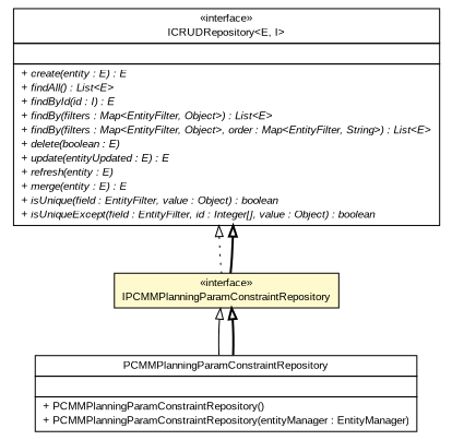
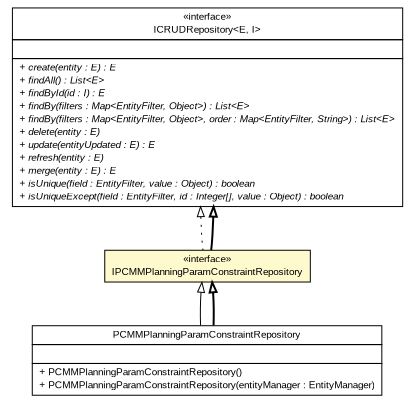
  digraph {
    nodesep=0.25
    ranksep=0.5
    node [fontcolor=black fontname=arial fontsize=10.0 shape=plaintext]
    edge [arrowtail=empty dir=back fontname=arial fontsize=10 headport=p labelfontname=arial labelfontsize=10 style=bold tailport=p]
-   n1 [label=<<table title="gov.sandia.cf.dao.ICRUDRepository" border="0" cellborder="1" cellspacing="0" cellpadding="2" port="p" href="./ICRUDRepository.html"> 		<tr><td><table border="0" cellspacing="0" cellpadding="1"> <tr><td align="center" balign="center"> &#171;interface&#187; </td></tr> <tr><td align="center" balign="center"> ICRUDRepository&lt;E, I&gt; </td></tr> 		</table></td></tr> 		<tr><td><table border="0" cellspacing="0" cellpadding="1"> <tr><td align="left" balign="left">  </td></tr> 		</table></td></tr> 		<tr><td><table border="0" cellspacing="0" cellpadding="1"> <tr><td align="left" balign="left"><font face="arial italic" point-size="10.0"> + create(entity : E) : E </font></td></tr> <tr><td align="left" balign="left"><font face="arial italic" point-size="10.0"> + findAll() : List&lt;E&gt; </font></td></tr> <tr><td align="left" balign="left"><font face="arial italic" point-size="10.0"> + findById(id : I) : E </font></td></tr> <tr><td align="left" balign="left"><font face="arial italic" point-size="10.0"> + findBy(filters : Map&lt;EntityFilter, Object&gt;) : List&lt;E&gt; </font></td></tr> <tr><td align="left" balign="left"><font face="arial italic" point-size="10.0"> + findBy(filters : Map&lt;EntityFilter, Object&gt;, order : Map&lt;EntityFilter, String&gt;) : List&lt;E&gt; </font></td></tr> <tr><td align="left" balign="left"><font face="arial italic" point-size="10.0"> + delete(boolean : E) </font></td></tr> <tr><td align="left" balign="left"><font face="arial italic" point-size="10.0"> + update(entityUpdated : E) : E </font></td></tr> <tr><td align="left" balign="left"><font face="arial italic" point-size="10.0"> + refresh(entity : E) </font></td></tr> <tr><td align="left" balign="left"><font face="arial italic" point-size="10.0"> + merge(entity : E) : E </font></td></tr> <tr><td align="left" balign="left"><font face="arial italic" point-size="10.0"> + isUnique(field : EntityFilter, value : Object) : boolean </font></td></tr> <tr><td align="left" balign="left"><font face="arial italic" point-size="10.0"> + isUniqueExcept(field : EntityFilter, id : Integer[], value : Object) : boolean </font></td></tr> 		</table></td></tr> 		</table>>]
+   n1 [label=<<table title="gov.sandia.cf.dao.ICRUDRepository" border="0" cellborder="1" cellspacing="0" cellpadding="2" port="p" href="./ICRUDRepository.html"> 		<tr><td><table border="0" cellspacing="0" cellpadding="1"> <tr><td align="center" balign="center"> &#171;interface&#187; </td></tr> <tr><td align="center" balign="center"> ICRUDRepository&lt;E, I&gt; </td></tr> 		</table></td></tr> 		<tr><td><table border="0" cellspacing="0" cellpadding="1"> <tr><td align="left" balign="left">  </td></tr> 		</table></td></tr> 		<tr><td><table border="0" cellspacing="0" cellpadding="1"> <tr><td align="left" balign="left"><font face="arial italic" point-size="10.0"> + create(entity : E) : E </font></td></tr> <tr><td align="left" balign="left"><font face="arial italic" point-size="10.0"> + findAll() : List&lt;E&gt; </font></td></tr> <tr><td align="left" balign="left"><font face="arial italic" point-size="10.0"> + findById(id : I) : E </font></td></tr> <tr><td align="left" balign="left"><font face="arial italic" point-size="10.0"> + findBy(filters : Map&lt;EntityFilter, Object&gt;) : List&lt;E&gt; </font></td></tr> <tr><td align="left" balign="left"><font face="arial italic" point-size="10.0"> + findBy(filters : Map&lt;EntityFilter, Object&gt;, order : Map&lt;EntityFilter, String&gt;) : List&lt;E&gt; </font></td></tr> <tr><td align="left" balign="left"><font face="arial italic" point-size="10.0"> + delete(entity : E) </font></td></tr> <tr><td align="left" balign="left"><font face="arial italic" point-size="10.0"> + update(entityUpdated : E) : E </font></td></tr> <tr><td align="left" balign="left"><font face="arial italic" point-size="10.0"> + refresh(entity : E) </font></td></tr> <tr><td align="left" balign="left"><font face="arial italic" point-size="10.0"> + merge(entity : E) : E </font></td></tr> <tr><td align="left" balign="left"><font face="arial italic" point-size="10.0"> + isUnique(field : EntityFilter, value : Object) : boolean </font></td></tr> <tr><td align="left" balign="left"><font face="arial italic" point-size="10.0"> + isUniqueExcept(field : EntityFilter, id : Integer[], value : Object) : boolean </font></td></tr> 		</table></td></tr> 		</table>>]
    n2 [label=<<table title="gov.sandia.cf.dao.IPCMMPlanningParamConstraintRepository" border="0" cellborder="1" cellspacing="0" cellpadding="2" port="p" bgcolor="lemonChiffon" href="./IPCMMPlanningParamConstraintRepository.html"> 		<tr><td><table border="0" cellspacing="0" cellpadding="1"> <tr><td align="center" balign="center"> &#171;interface&#187; </td></tr> <tr><td align="center" balign="center"> IPCMMPlanningParamConstraintRepository </td></tr> 		</table></td></tr> 		</table>>]
    n3 [label=<<table title="gov.sandia.cf.dao.impl.PCMMPlanningParamConstraintRepository" border="0" cellborder="1" cellspacing="0" cellpadding="2" port="p" href="./impl/PCMMPlanningParamConstraintRepository.html"> 		<tr><td><table border="0" cellspacing="0" cellpadding="1"> <tr><td align="center" balign="center"> PCMMPlanningParamConstraintRepository </td></tr> 		</table></td></tr> 		<tr><td><table border="0" cellspacing="0" cellpadding="1"> <tr><td align="left" balign="left">  </td></tr> 		</table></td></tr> 		<tr><td><table border="0" cellspacing="0" cellpadding="1"> <tr><td align="left" balign="left"> + PCMMPlanningParamConstraintRepository() </td></tr> <tr><td align="left" balign="left"> + PCMMPlanningParamConstraintRepository(entityManager : EntityManager) </td></tr> 		</table></td></tr> 		</table>>]
    n1 -> n2 [style=dotted]
    n1 -> n2
    n2 -> n3 [style=solid]
    n2 -> n3
  }
